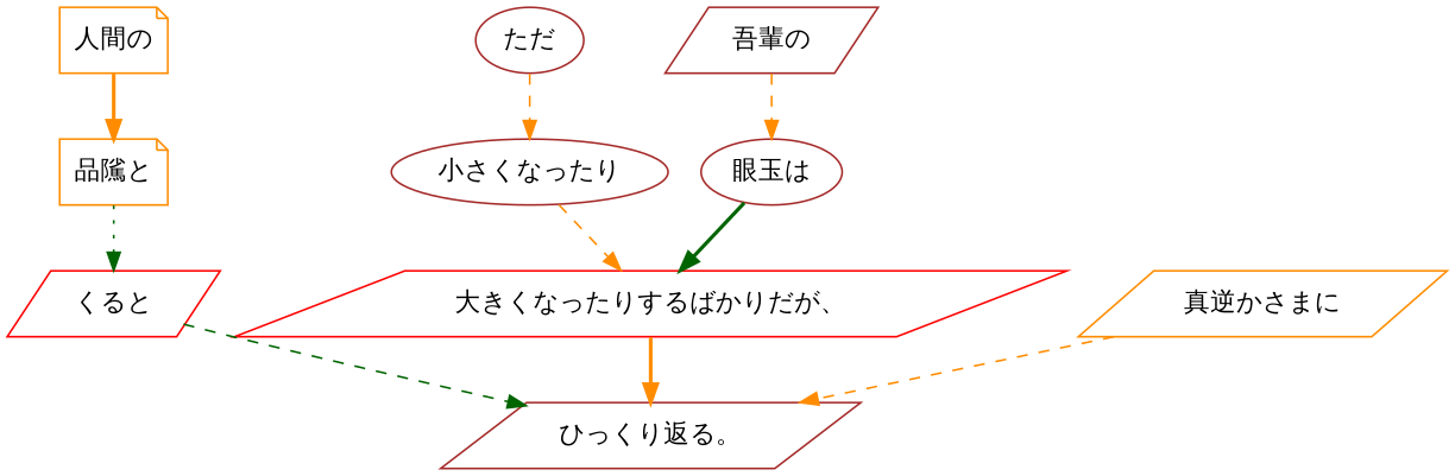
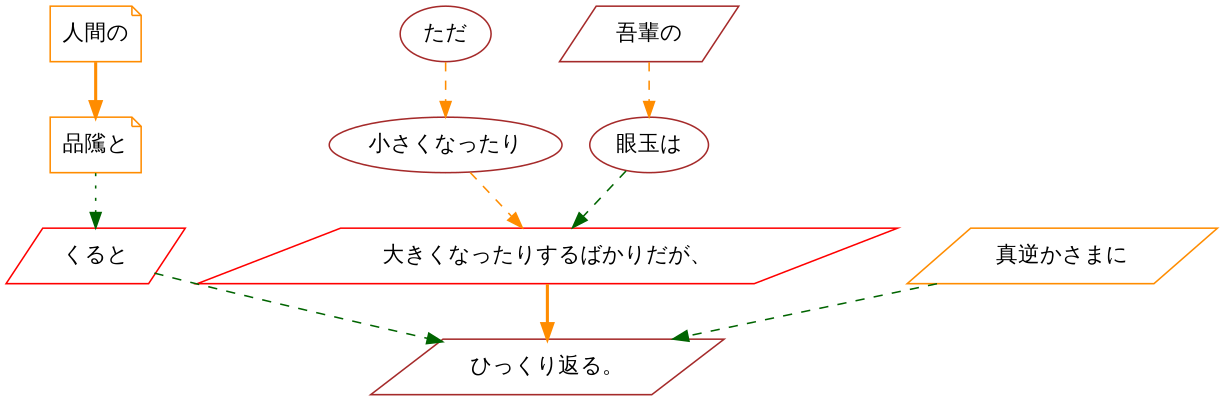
  digraph {
    node [color=brown shape=parallelogram]
    edge [color=darkorange style=dashed]
    n1 [label="吾輩の"]
    n2 [label="眼玉は" shape=ellipse]
    n3 [color=red label="大きくなったりするばかりだが、"]
    n4 [label="ひっくり返る。"]
    n5 [label="ただ" shape=ellipse]
    n6 [label="小さくなったり" shape=ellipse]
    n7 [color=darkorange label="人間の" shape=note]
    n8 [color=darkorange label="品隲と" shape=note]
    n9 [color=red label="くると"]
    n10 [color=darkorange label="真逆かさまに"]
    n1 -> n2
-   n2 -> n3 [color=darkgreen style=bold]
+   n2 -> n3 [color=darkgreen]
    n3 -> n4 [style=bold]
    n5 -> n6
    n6 -> n3
    n7 -> n8 [style=bold]
    n8 -> n9 [color=darkgreen style=dotted]
    n9 -> n4 [color=darkgreen]
-   n10 -> n4
+   n10 -> n4 [color=darkgreen]
  }
